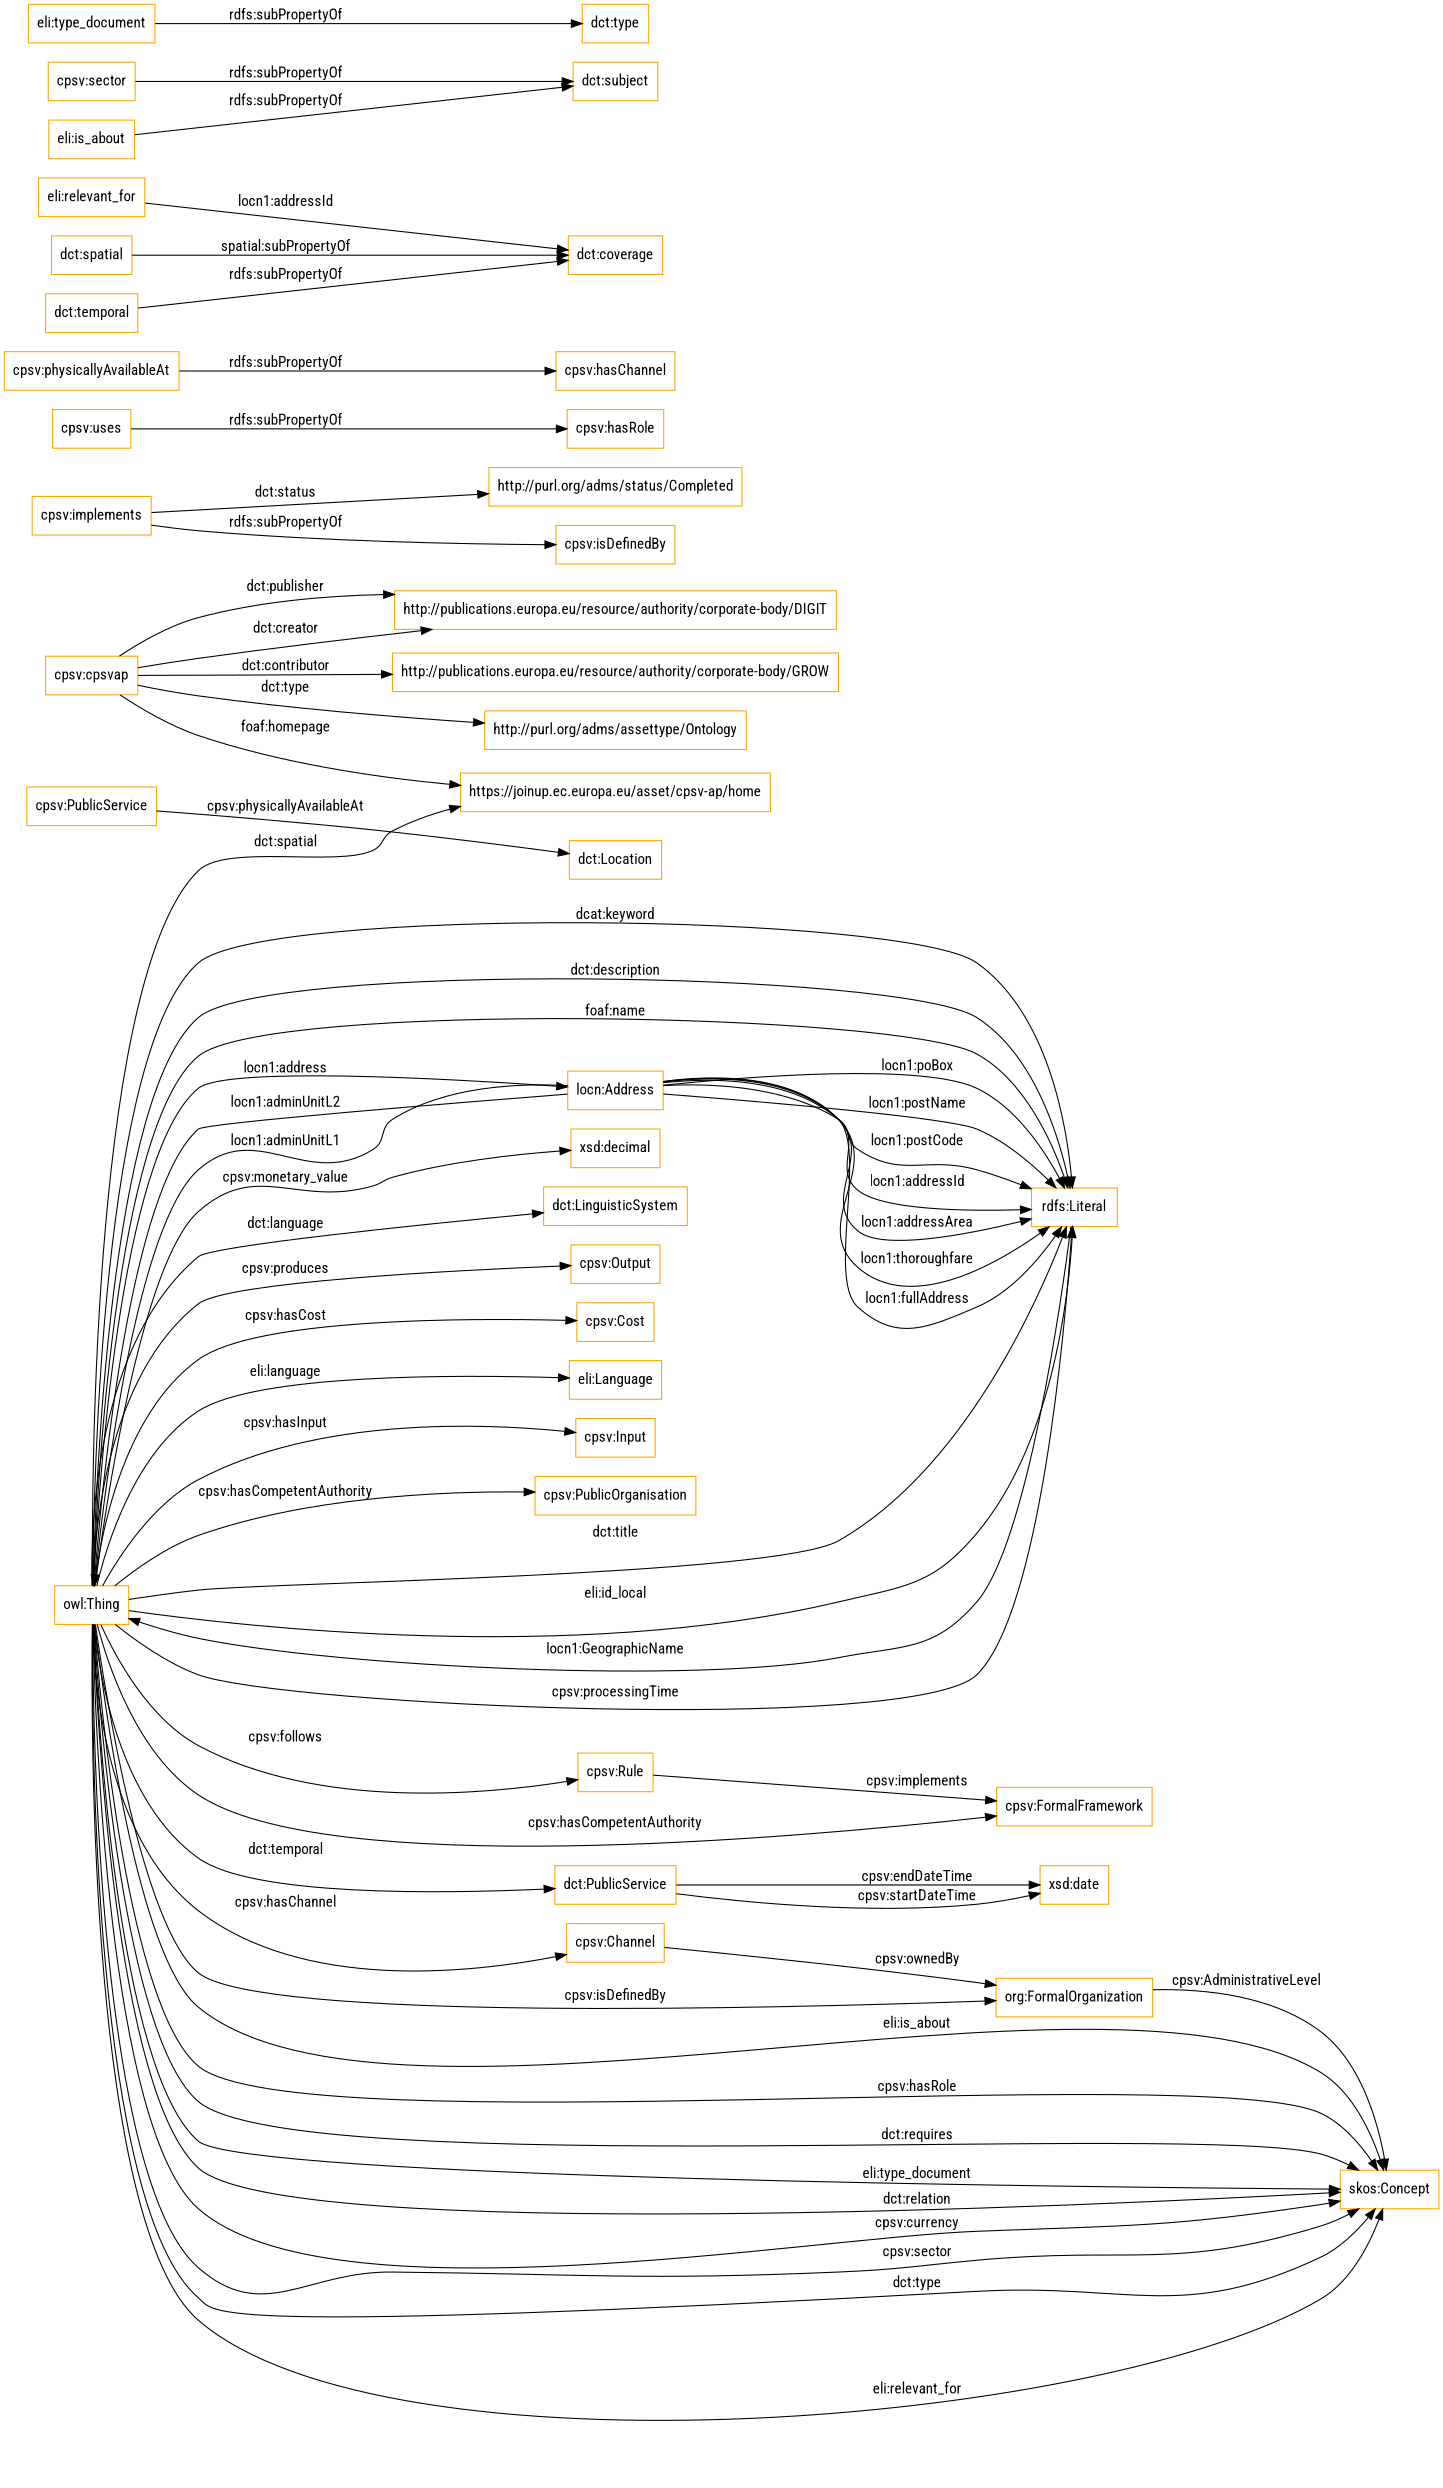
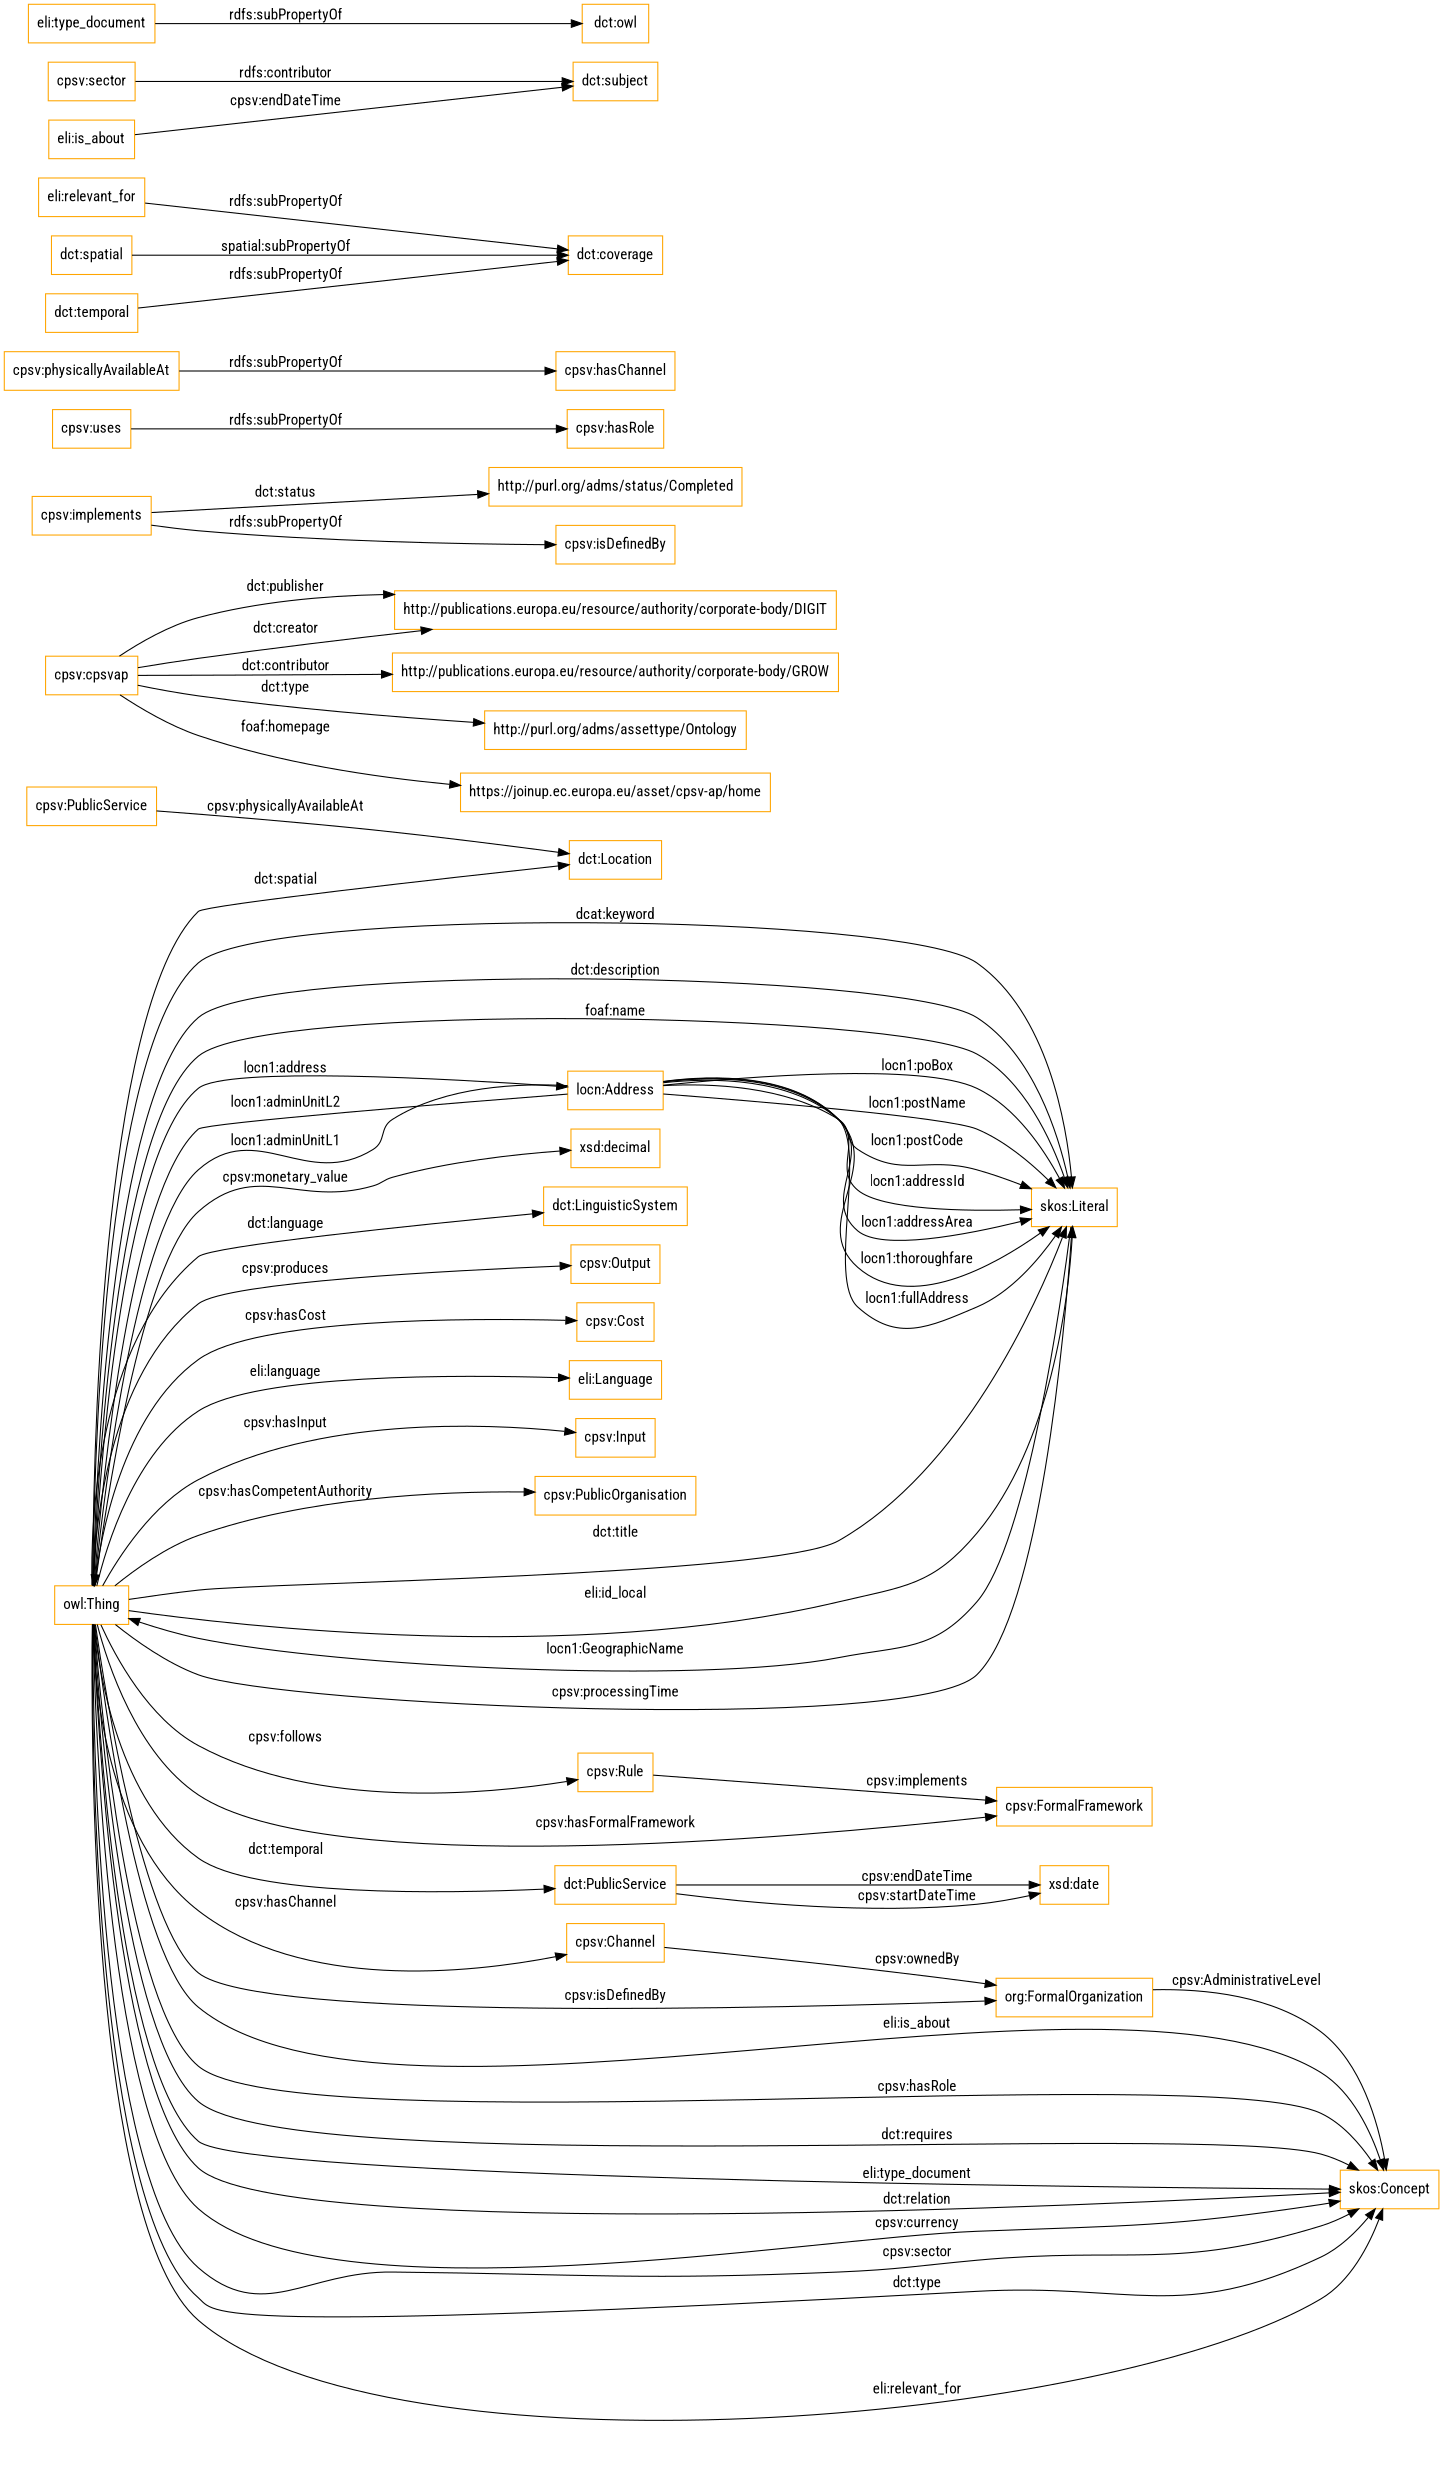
  digraph {
    fontname="Roboto Condensed"
    rankdir=LR
    node [color=orange fontname="Roboto Condensed" shape=rectangle]
    edge [fontname="Roboto Condensed"]
    "cpsv:Rule"
    "cpsv:FormalFramework"
    n3 [label="dct:PublicService"]
    "xsd:date"
    "cpsv:Channel"
    "org:FormalOrganization"
    "skos:Concept"
    "cpsv:PublicService"
    "dct:Location"
    "cpsv:cpsvap"
    "https://joinup.ec.europa.eu/asset/cpsv-ap/home"
    "http://publications.europa.eu/resource/authority/corporate-body/DIGIT"
    "http://publications.europa.eu/resource/authority/corporate-body/GROW"
    "http://purl.org/adms/assettype/Ontology"
    "cpsv:implements"
    "http://purl.org/adms/status/Completed"
    "cpsv:isDefinedBy"
    "cpsv:uses"
    "cpsv:hasRole"
    "cpsv:physicallyAvailableAt"
    "cpsv:hasChannel"
    "eli:relevant_for"
    "dct:coverage"
    "cpsv:sector"
    "dct:subject"
    "dct:spatial"
    "eli:is_about"
    "dct:temporal"
    "eli:type_document"
-   "dct:type"
+   "dct:type" [label="dct:owl"]
    "owl:Thing"
    "dct:LinguisticSystem"
    "cpsv:Output"
    "cpsv:Cost"
    "eli:Language"
    "cpsv:Input"
    "cpsv:PublicOrganisation"
    "locn:Address"
-   "rdfs:Literal"
+   "rdfs:Literal" [label="skos:Literal"]
    "xsd:decimal"
    "cpsv:Rule" -> "cpsv:FormalFramework" [label="cpsv:implements"]
    n3 -> "xsd:date" [label="cpsv:startDateTime"]
    n3 -> "xsd:date" [label="cpsv:endDateTime"]
    "cpsv:Channel" -> "org:FormalOrganization" [label="cpsv:ownedBy"]
    "org:FormalOrganization" -> "skos:Concept" [label="cpsv:AdministrativeLevel"]
    "cpsv:PublicService" -> "dct:Location" [label="cpsv:physicallyAvailableAt"]
    "cpsv:cpsvap" -> "https://joinup.ec.europa.eu/asset/cpsv-ap/home" [label="foaf:homepage"]
    "cpsv:cpsvap" -> "http://publications.europa.eu/resource/authority/corporate-body/DIGIT" [label="dct:creator"]
    "cpsv:cpsvap" -> "http://publications.europa.eu/resource/authority/corporate-body/DIGIT" [label="dct:publisher"]
    "cpsv:cpsvap" -> "http://publications.europa.eu/resource/authority/corporate-body/GROW" [label="dct:contributor"]
    "cpsv:cpsvap" -> "http://purl.org/adms/assettype/Ontology" [label="dct:type"]
    "cpsv:implements" -> "http://purl.org/adms/status/Completed" [label="dct:status"]
    "cpsv:implements" -> "cpsv:isDefinedBy" [label="rdfs:subPropertyOf"]
    "cpsv:uses" -> "cpsv:hasRole" [label="rdfs:subPropertyOf"]
    "cpsv:physicallyAvailableAt" -> "cpsv:hasChannel" [label="rdfs:subPropertyOf"]
-   "eli:relevant_for" -> "dct:coverage" [label="locn1:addressId"]
-   "cpsv:sector" -> "dct:subject" [label="rdfs:subPropertyOf"]
+   "eli:relevant_for" -> "dct:coverage" [label="rdfs:subPropertyOf"]
+   "cpsv:sector" -> "dct:subject" [label="rdfs:contributor"]
    "dct:spatial" -> "dct:coverage" [label="spatial:subPropertyOf"]
-   "eli:is_about" -> "dct:subject" [label="rdfs:subPropertyOf"]
+   "eli:is_about" -> "dct:subject" [label="cpsv:endDateTime"]
    "dct:temporal" -> "dct:coverage" [label="rdfs:subPropertyOf"]
    "eli:type_document" -> "dct:type" [label="rdfs:subPropertyOf"]
    "owl:Thing" -> "cpsv:Rule" [label="cpsv:follows"]
-   "owl:Thing" -> "cpsv:FormalFramework" [label="cpsv:hasCompetentAuthority"]
+   "owl:Thing" -> "cpsv:FormalFramework" [label="cpsv:hasFormalFramework"]
    "owl:Thing" -> n3 [label="dct:temporal"]
    "owl:Thing" -> "cpsv:Channel" [label="cpsv:hasChannel"]
    "owl:Thing" -> "org:FormalOrganization" [label="cpsv:isDefinedBy"]
    "owl:Thing" -> "skos:Concept" [label="eli:is_about"]
    "owl:Thing" -> "skos:Concept" [label="cpsv:hasRole"]
    "owl:Thing" -> "skos:Concept" [label="dct:requires"]
    "owl:Thing" -> "skos:Concept" [label="eli:type_document"]
    "owl:Thing" -> "skos:Concept" [label="dct:relation"]
    "owl:Thing" -> "skos:Concept" [label="cpsv:currency"]
    "owl:Thing" -> "skos:Concept" [label="cpsv:sector"]
    "owl:Thing" -> "skos:Concept" [label="dct:type"]
    "owl:Thing" -> "skos:Concept" [label="eli:relevant_for"]
-   "owl:Thing" -> "https://joinup.ec.europa.eu/asset/cpsv-ap/home" [label="dct:spatial"]
+   "owl:Thing" -> "dct:Location" [label="dct:spatial"]
    "owl:Thing" -> "dct:LinguisticSystem" [label="dct:language"]
    "owl:Thing" -> "cpsv:Output" [label="cpsv:produces"]
    "owl:Thing" -> "cpsv:Cost" [label="cpsv:hasCost"]
    "owl:Thing" -> "eli:Language" [label="eli:language"]
    "owl:Thing" -> "cpsv:Input" [label="cpsv:hasInput"]
    "owl:Thing" -> "cpsv:PublicOrganisation" [label="cpsv:hasCompetentAuthority"]
    "owl:Thing" -> "locn:Address" [label="locn1:address"]
    "owl:Thing" -> "rdfs:Literal" [label="cpsv:processingTime"]
    "owl:Thing" -> "rdfs:Literal" [label="dcat:keyword"]
    "owl:Thing" -> "rdfs:Literal" [label="dct:description"]
    "owl:Thing" -> "rdfs:Literal" [label="foaf:name"]
    "owl:Thing" -> "rdfs:Literal" [label="dct:title"]
    "owl:Thing" -> "rdfs:Literal" [label="eli:id_local"]
    "owl:Thing" -> "xsd:decimal" [label="cpsv:monetary_value"]
    "locn:Address" -> "owl:Thing" [label="locn1:adminUnitL2"]
    "locn:Address" -> "owl:Thing" [label="locn1:adminUnitL1"]
    "locn:Address" -> "rdfs:Literal" [label="locn1:thoroughfare"]
    "locn:Address" -> "rdfs:Literal" [label="locn1:fullAddress"]
    "locn:Address" -> "rdfs:Literal" [label="locn1:poBox"]
    "locn:Address" -> "rdfs:Literal" [label="locn1:postName"]
    "locn:Address" -> "rdfs:Literal" [label="locn1:postCode"]
    "locn:Address" -> "rdfs:Literal" [label="locn1:addressId"]
    "locn:Address" -> "rdfs:Literal" [label="locn1:addressArea"]
    "rdfs:Literal" -> "owl:Thing" [label="locn1:GeographicName"]
  }
